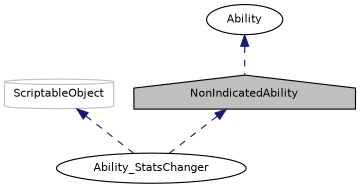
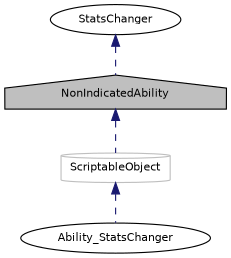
  digraph {
    node [color=black fillcolor=white fontname=Helvetica fontsize=10 shape=ellipse style=filled]
    edge [color=midnightblue dir=back fontname=Helvetica fontsize=10 labelfontname=Helvetica labelfontsize=10 style=dashed]
    n1 [fillcolor=grey75 fontcolor=black height=0.2 label=NonIndicatedAbility shape=house width=0.4]
    n2 [height=0.2 label=Ability_StatsChanger width=0.4]
-   n3 [height=0.2 label=Ability width=0.4]
+   n3 [height=0.2 label=StatsChanger width=0.4]
    n4 [color=grey75 height=0.2 label=ScriptableObject shape=cylinder width=0.4]
-   n1 -> n2
+   n1 -> n4
    n3 -> n1
    n4 -> n2
  }
